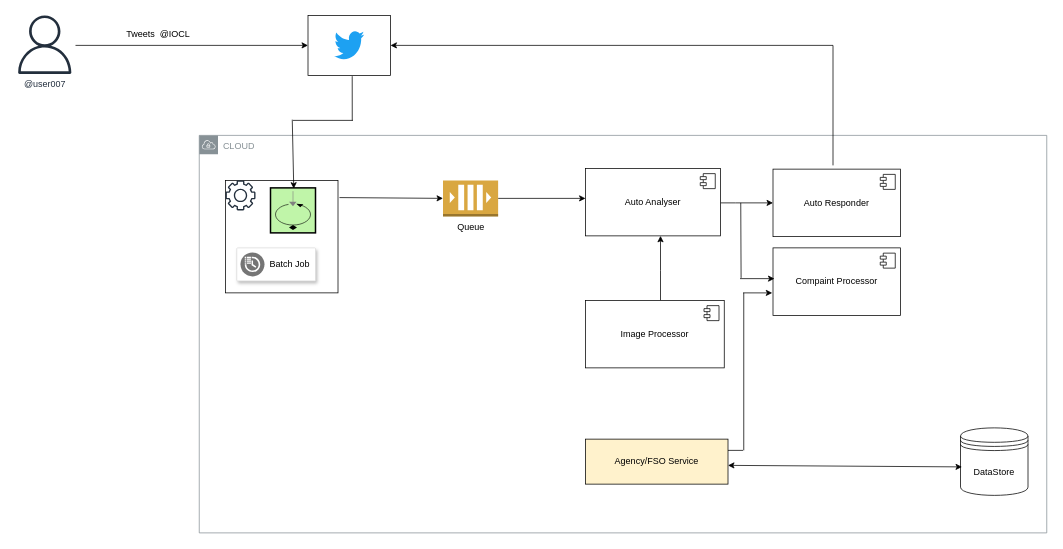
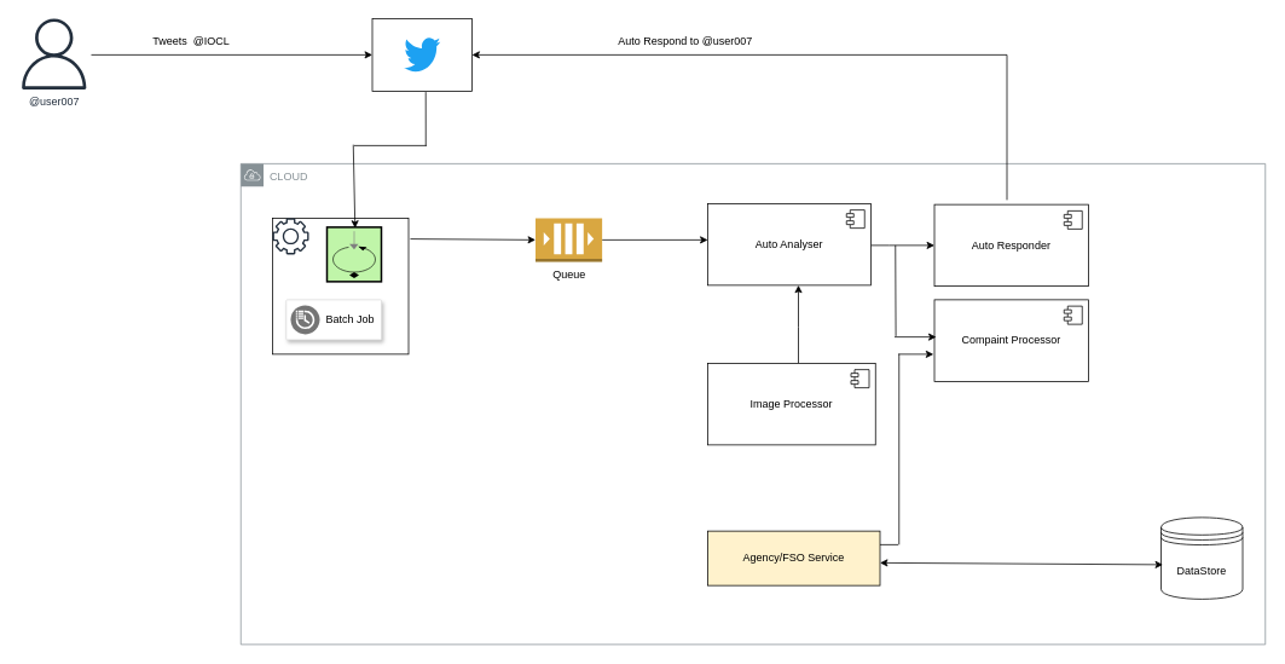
  <mxCell id="0" />
  <mxCell id="1" parent="0" />
  <mxCell id="2" value="" style="rounded=0;whiteSpace=wrap;html=1;" vertex="1" parent="1"><mxGeometry x="410" y="20" width="110" height="80" as="geometry" /></mxCell>
  <mxCell id="3" value="" style="dashed=0;outlineConnect=0;html=1;align=center;labelPosition=center;verticalLabelPosition=bottom;verticalAlign=top;shape=mxgraph.weblogos.twitter;fillColor=#1DA1F2;strokeColor=none" vertex="1" parent="1"><mxGeometry x="445" y="40" width="40" height="40" as="geometry" /></mxCell>
  <mxCell id="4" value="CLOUD" style="sketch=0;outlineConnect=0;gradientColor=none;html=1;whiteSpace=wrap;fontSize=12;fontStyle=0;shape=mxgraph.aws4.group;grIcon=mxgraph.aws4.group_vpc;strokeColor=#879196;fillColor=none;verticalAlign=top;align=left;spacingLeft=30;fontColor=#879196;dashed=0;" vertex="1" parent="1"><mxGeometry x="265" y="180" width="1130" height="530" as="geometry" /></mxCell>
  <mxCell id="5" value="" style="whiteSpace=wrap;html=1;aspect=fixed;" vertex="1" parent="1"><mxGeometry x="300" y="240" width="150" height="150" as="geometry" /></mxCell>
  <mxCell id="6" value="" style="sketch=0;outlineConnect=0;fontColor=#232F3E;gradientColor=none;fillColor=#232F3D;strokeColor=none;dashed=0;verticalLabelPosition=bottom;verticalAlign=top;align=center;html=1;fontSize=12;fontStyle=0;aspect=fixed;pointerEvents=1;shape=mxgraph.aws4.gear;" vertex="1" parent="1"><mxGeometry x="300" y="240" width="40" height="40" as="geometry" /></mxCell>
  <mxCell id="7" value="" style="strokeColor=#dddddd;shadow=1;strokeWidth=1;rounded=1;absoluteArcSize=1;arcSize=2;" vertex="1" parent="1"><mxGeometry x="315" y="330" width="105" height="44" as="geometry" /></mxCell>
  <mxCell id="8" value="Batch Job" style="sketch=0;dashed=0;connectable=0;html=1;fillColor=#757575;strokeColor=none;shape=mxgraph.gcp2.scheduled_tasks;part=1;labelPosition=right;verticalLabelPosition=middle;align=left;verticalAlign=middle;spacingLeft=5;fontSize=12;" vertex="1" parent="7"><mxGeometry y="0.5" width="32" height="32" relative="1" as="geometry"><mxPoint x="5" y="-16" as="offset" /></mxGeometry></mxCell>
  <mxCell id="9" value="@user007" style="sketch=0;outlineConnect=0;fontColor=#232F3E;gradientColor=none;fillColor=#232F3D;strokeColor=none;dashed=0;verticalLabelPosition=bottom;verticalAlign=top;align=center;html=1;fontSize=12;fontStyle=0;aspect=fixed;pointerEvents=1;shape=mxgraph.aws4.user;" vertex="1" parent="1"><mxGeometry x="20" y="20" width="78" height="78" as="geometry" /></mxCell>
  <mxCell id="10" value="" style="endArrow=classic;html=1;rounded=0;exitX=1.078;exitY=0.513;exitDx=0;exitDy=0;exitPerimeter=0;entryX=0;entryY=0.5;entryDx=0;entryDy=0;" edge="1" parent="1" source="9" target="2"><mxGeometry width="50" height="50" relative="1" as="geometry"><mxPoint x="390" y="380" as="sourcePoint" /><mxPoint x="440" y="330" as="targetPoint" /></mxGeometry></mxCell>
  <mxCell id="11" value="Tweets&amp;nbsp; @IOCL" style="text;html=1;align=center;verticalAlign=middle;resizable=0;points=[];autosize=1;strokeColor=none;fillColor=none;" vertex="1" parent="1"><mxGeometry x="155" y="30" width="110" height="30" as="geometry" /></mxCell>
  <mxCell id="12" value="" style="fillColor=#c0f5a9;dashed=0;outlineConnect=0;strokeWidth=2;html=1;align=center;fontSize=8;verticalLabelPosition=bottom;verticalAlign=top;shape=mxgraph.eip.polling_consumer;rotation=90;" vertex="1" parent="1"><mxGeometry x="360" y="250" width="60" height="60" as="geometry" /></mxCell>
  <mxCell id="13" value="" style="endArrow=none;html=1;rounded=0;entryX=0.445;entryY=1.013;entryDx=0;entryDy=0;entryPerimeter=0;" edge="1" parent="1"><mxGeometry width="50" height="50" relative="1" as="geometry"><mxPoint x="469" y="160" as="sourcePoint" /><mxPoint x="468.95" y="101.04" as="targetPoint" /></mxGeometry></mxCell>
  <mxCell id="14" value="" style="endArrow=none;html=1;rounded=0;" edge="1" parent="1"><mxGeometry width="50" height="50" relative="1" as="geometry"><mxPoint x="390" y="160" as="sourcePoint" /><mxPoint x="470" y="160" as="targetPoint" /></mxGeometry></mxCell>
  <mxCell id="15" value="" style="endArrow=classic;html=1;rounded=0;entryX=0.033;entryY=0.633;entryDx=0;entryDy=0;entryPerimeter=0;" edge="1" parent="1"><mxGeometry width="50" height="50" relative="1" as="geometry"><mxPoint x="389" y="159" as="sourcePoint" /><mxPoint x="391.02" y="250.98" as="targetPoint" /></mxGeometry></mxCell>
  <mxCell id="16" value="" style="edgeStyle=orthogonalEdgeStyle;rounded=0;orthogonalLoop=1;jettySize=auto;html=1;" edge="1" parent="1" source="17"><mxGeometry relative="1" as="geometry"><mxPoint x="780" y="264" as="targetPoint" /><Array as="points"><mxPoint x="750" y="264" /><mxPoint x="750" y="264" /></Array></mxGeometry></mxCell>
  <mxCell id="17" value="Queue" style="outlineConnect=0;dashed=0;verticalLabelPosition=bottom;verticalAlign=top;align=center;html=1;shape=mxgraph.aws3.queue;fillColor=#D9A741;gradientColor=none;" vertex="1" parent="1"><mxGeometry x="590" y="240" width="73.5" height="48" as="geometry" /></mxCell>
  <mxCell id="18" value="" style="endArrow=classic;html=1;rounded=0;entryX=0;entryY=0.5;entryDx=0;entryDy=0;entryPerimeter=0;exitX=1.013;exitY=0.153;exitDx=0;exitDy=0;exitPerimeter=0;" edge="1" parent="1" source="5" target="17"><mxGeometry width="50" height="50" relative="1" as="geometry"><mxPoint x="460" y="264" as="sourcePoint" /><mxPoint x="440" y="330" as="targetPoint" /></mxGeometry></mxCell>
  <mxCell id="19" value="" style="edgeStyle=orthogonalEdgeStyle;rounded=0;orthogonalLoop=1;jettySize=auto;html=1;" edge="1" parent="1" source="20"><mxGeometry relative="1" as="geometry"><mxPoint x="1030" y="270" as="targetPoint" /><Array as="points"><mxPoint x="980" y="270" /><mxPoint x="980" y="270" /></Array></mxGeometry></mxCell>
  <mxCell id="20" value="Auto Analyser" style="html=1;dropTarget=0;whiteSpace=wrap;" vertex="1" parent="1"><mxGeometry x="780" y="224" width="180" height="90" as="geometry" /></mxCell>
  <mxCell id="21" value="" style="shape=module;jettyWidth=8;jettyHeight=4;" vertex="1" parent="20"><mxGeometry x="1" width="20" height="20" relative="1" as="geometry"><mxPoint x="-27" y="7" as="offset" /></mxGeometry></mxCell>
  <mxCell id="22" value="Auto Responder" style="html=1;dropTarget=0;whiteSpace=wrap;" vertex="1" parent="1"><mxGeometry x="1030" y="225" width="170" height="90" as="geometry" /></mxCell>
  <mxCell id="23" value="" style="shape=module;jettyWidth=8;jettyHeight=4;" vertex="1" parent="22"><mxGeometry x="1" width="20" height="20" relative="1" as="geometry"><mxPoint x="-27" y="7" as="offset" /></mxGeometry></mxCell>
  <mxCell id="24" value="" style="endArrow=none;html=1;rounded=0;" edge="1" parent="1"><mxGeometry width="50" height="50" relative="1" as="geometry"><mxPoint x="1110" y="220" as="sourcePoint" /><mxPoint x="1110" y="60" as="targetPoint" /></mxGeometry></mxCell>
  <mxCell id="25" value="" style="endArrow=classic;html=1;rounded=0;entryX=1;entryY=0.5;entryDx=0;entryDy=0;" edge="1" parent="1" target="2"><mxGeometry width="50" height="50" relative="1" as="geometry"><mxPoint x="1110" y="60" as="sourcePoint" /><mxPoint x="720" y="340" as="targetPoint" /></mxGeometry></mxCell>
+ <mxCell id="26" value="Auto Respond to @user007" style="text;html=1;align=center;verticalAlign=middle;resizable=0;points=[];autosize=1;strokeColor=none;fillColor=none;" vertex="1" parent="1"><mxGeometry x="670" y="30" width="170" height="30" as="geometry" /></mxCell>
  <mxCell id="27" value="DataStore" style="shape=datastore;whiteSpace=wrap;html=1;" vertex="1" parent="1"><mxGeometry x="1280" y="570" width="90" height="90" as="geometry" /></mxCell>
  <mxCell id="28" value="" style="edgeStyle=orthogonalEdgeStyle;rounded=0;orthogonalLoop=1;jettySize=auto;html=1;" edge="1" parent="1"><mxGeometry relative="1" as="geometry"><mxPoint x="880" y="400" as="sourcePoint" /><mxPoint x="880" y="314" as="targetPoint" /><Array as="points"><mxPoint x="880" y="360" /><mxPoint x="880" y="360" /></Array></mxGeometry></mxCell>
  <mxCell id="29" value="Image Processor" style="html=1;dropTarget=0;whiteSpace=wrap;" vertex="1" parent="1"><mxGeometry x="780" y="400" width="185" height="90" as="geometry" /></mxCell>
  <mxCell id="30" value="" style="shape=module;jettyWidth=8;jettyHeight=4;" vertex="1" parent="29"><mxGeometry x="1" width="20" height="20" relative="1" as="geometry"><mxPoint x="-27" y="7" as="offset" /></mxGeometry></mxCell>
  <mxCell id="31" value="Compaint Processor" style="html=1;dropTarget=0;whiteSpace=wrap;" vertex="1" parent="1"><mxGeometry x="1030" y="330" width="170" height="90" as="geometry" /></mxCell>
  <mxCell id="32" value="" style="shape=module;jettyWidth=8;jettyHeight=4;" vertex="1" parent="31"><mxGeometry x="1" width="20" height="20" relative="1" as="geometry"><mxPoint x="-27" y="7" as="offset" /></mxGeometry></mxCell>
  <mxCell id="33" value="" style="endArrow=none;html=1;rounded=0;exitX=0.642;exitY=0.442;exitDx=0;exitDy=0;exitPerimeter=0;" edge="1" parent="1"><mxGeometry width="50" height="50" relative="1" as="geometry"><mxPoint x="987.46" y="370.06" as="sourcePoint" /><mxPoint x="987" y="270" as="targetPoint" /></mxGeometry></mxCell>
  <mxCell id="34" value="" style="endArrow=classic;html=1;rounded=0;entryX=-0.024;entryY=0.578;entryDx=0;entryDy=0;entryPerimeter=0;" edge="1" parent="1"><mxGeometry width="50" height="50" relative="1" as="geometry"><mxPoint x="986" y="371" as="sourcePoint" /><mxPoint x="1031.92" y="371.02" as="targetPoint" /></mxGeometry></mxCell>
  <mxCell id="35" value="Agency/FSO Service" style="rounded=0;whiteSpace=wrap;html=1;fillColor=#fff2cc;" vertex="1" parent="1"><mxGeometry x="780" y="585" width="190" height="60" as="geometry" /></mxCell>
  <mxCell id="36" value="" style="endArrow=classic;startArrow=classic;html=1;rounded=0;entryX=0.022;entryY=0.578;entryDx=0;entryDy=0;entryPerimeter=0;" edge="1" parent="1" target="27"><mxGeometry width="50" height="50" relative="1" as="geometry"><mxPoint x="970" y="620" as="sourcePoint" /><mxPoint x="1020" y="570" as="targetPoint" /></mxGeometry></mxCell>
  <mxCell id="37" value="" style="endArrow=none;html=1;rounded=0;" edge="1" parent="1"><mxGeometry width="50" height="50" relative="1" as="geometry"><mxPoint x="970" y="600" as="sourcePoint" /><mxPoint x="990" y="600" as="targetPoint" /></mxGeometry></mxCell>
  <mxCell id="38" value="" style="endArrow=none;html=1;rounded=0;" edge="1" parent="1"><mxGeometry width="50" height="50" relative="1" as="geometry"><mxPoint x="991" y="600" as="sourcePoint" /><mxPoint x="991" y="390" as="targetPoint" /></mxGeometry></mxCell>
  <mxCell id="39" value="" style="endArrow=classic;html=1;rounded=0;entryX=-0.006;entryY=0.667;entryDx=0;entryDy=0;entryPerimeter=0;" edge="1" parent="1" target="31"><mxGeometry width="50" height="50" relative="1" as="geometry"><mxPoint x="990" y="390" as="sourcePoint" /><mxPoint x="1050" y="340" as="targetPoint" /></mxGeometry></mxCell>
